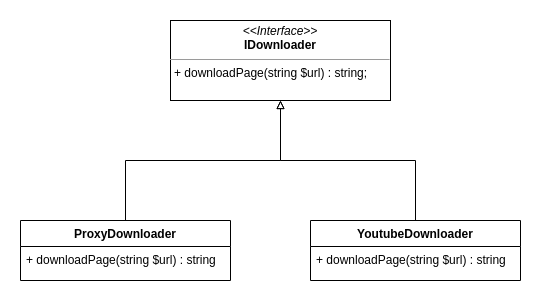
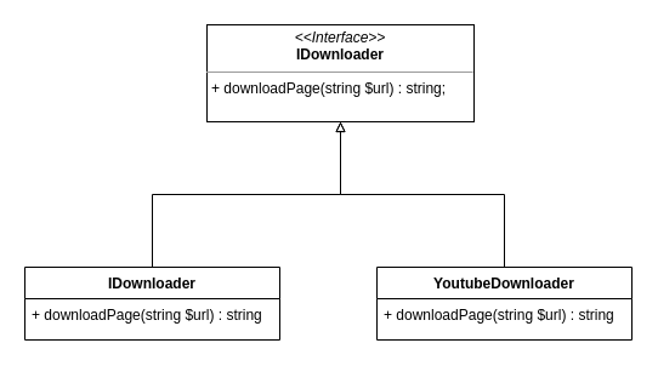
  <mxCell id="0" />
  <mxCell id="1" parent="0" />
  <mxCell id="2" value="&lt;p style=&quot;margin: 0px ; margin-top: 4px ; text-align: center&quot;&gt;&lt;i&gt;&amp;lt;&amp;lt;Interface&amp;gt;&amp;gt;&lt;/i&gt;&lt;br&gt;&lt;b&gt;IDownloader&lt;/b&gt;&lt;/p&gt;&lt;hr size=&quot;1&quot;&gt;&lt;p style=&quot;margin: 0px ; margin-left: 4px&quot;&gt;+ downloadPage(string $url) : string;&lt;/p&gt;" style="verticalAlign=top;align=left;overflow=fill;fontSize=12;fontFamily=Helvetica;html=1;" vertex="1" parent="1"><mxGeometry x="170" y="20" width="220" height="80" as="geometry" /></mxCell>
  <mxCell id="3" style="edgeStyle=orthogonalEdgeStyle;rounded=0;orthogonalLoop=1;jettySize=auto;html=1;endArrow=block;endFill=0;" edge="1" parent="1" source="4" target="2"><mxGeometry relative="1" as="geometry" /></mxCell>
  <mxCell id="4" value="YoutubeDownloader" style="swimlane;fontStyle=1;align=center;verticalAlign=top;childLayout=stackLayout;horizontal=1;startSize=26;horizontalStack=0;resizeParent=1;resizeParentMax=0;resizeLast=0;collapsible=1;marginBottom=0;" vertex="1" parent="1"><mxGeometry x="310" y="220" width="210" height="60" as="geometry" /></mxCell>
  <mxCell id="5" value="+ downloadPage(string $url) : string" style="text;strokeColor=none;fillColor=none;align=left;verticalAlign=top;spacingLeft=4;spacingRight=4;overflow=hidden;rotatable=0;points=[[0,0.5],[1,0.5]];portConstraint=eastwest;" vertex="1" parent="4"><mxGeometry y="26" width="210" height="34" as="geometry" /></mxCell>
  <mxCell id="6" style="edgeStyle=orthogonalEdgeStyle;rounded=0;orthogonalLoop=1;jettySize=auto;html=1;endArrow=block;endFill=0;" edge="1" parent="1" source="7" target="2"><mxGeometry relative="1" as="geometry" /></mxCell>
- <mxCell id="7" value="ProxyDownloader" style="swimlane;fontStyle=1;align=center;verticalAlign=top;childLayout=stackLayout;horizontal=1;startSize=26;horizontalStack=0;resizeParent=1;resizeParentMax=0;resizeLast=0;collapsible=1;marginBottom=0;" vertex="1" parent="1"><mxGeometry x="20" y="220" width="210" height="60" as="geometry" /></mxCell>
+ <mxCell id="7" value="IDownloader" style="swimlane;fontStyle=1;align=center;verticalAlign=top;childLayout=stackLayout;horizontal=1;startSize=26;horizontalStack=0;resizeParent=1;resizeParentMax=0;resizeLast=0;collapsible=1;marginBottom=0;" vertex="1" parent="1"><mxGeometry x="20" y="220" width="210" height="60" as="geometry" /></mxCell>
  <mxCell id="8" value="+ downloadPage(string $url) : string" style="text;strokeColor=none;fillColor=none;align=left;verticalAlign=top;spacingLeft=4;spacingRight=4;overflow=hidden;rotatable=0;points=[[0,0.5],[1,0.5]];portConstraint=eastwest;" vertex="1" parent="7"><mxGeometry y="26" width="210" height="34" as="geometry" /></mxCell>
